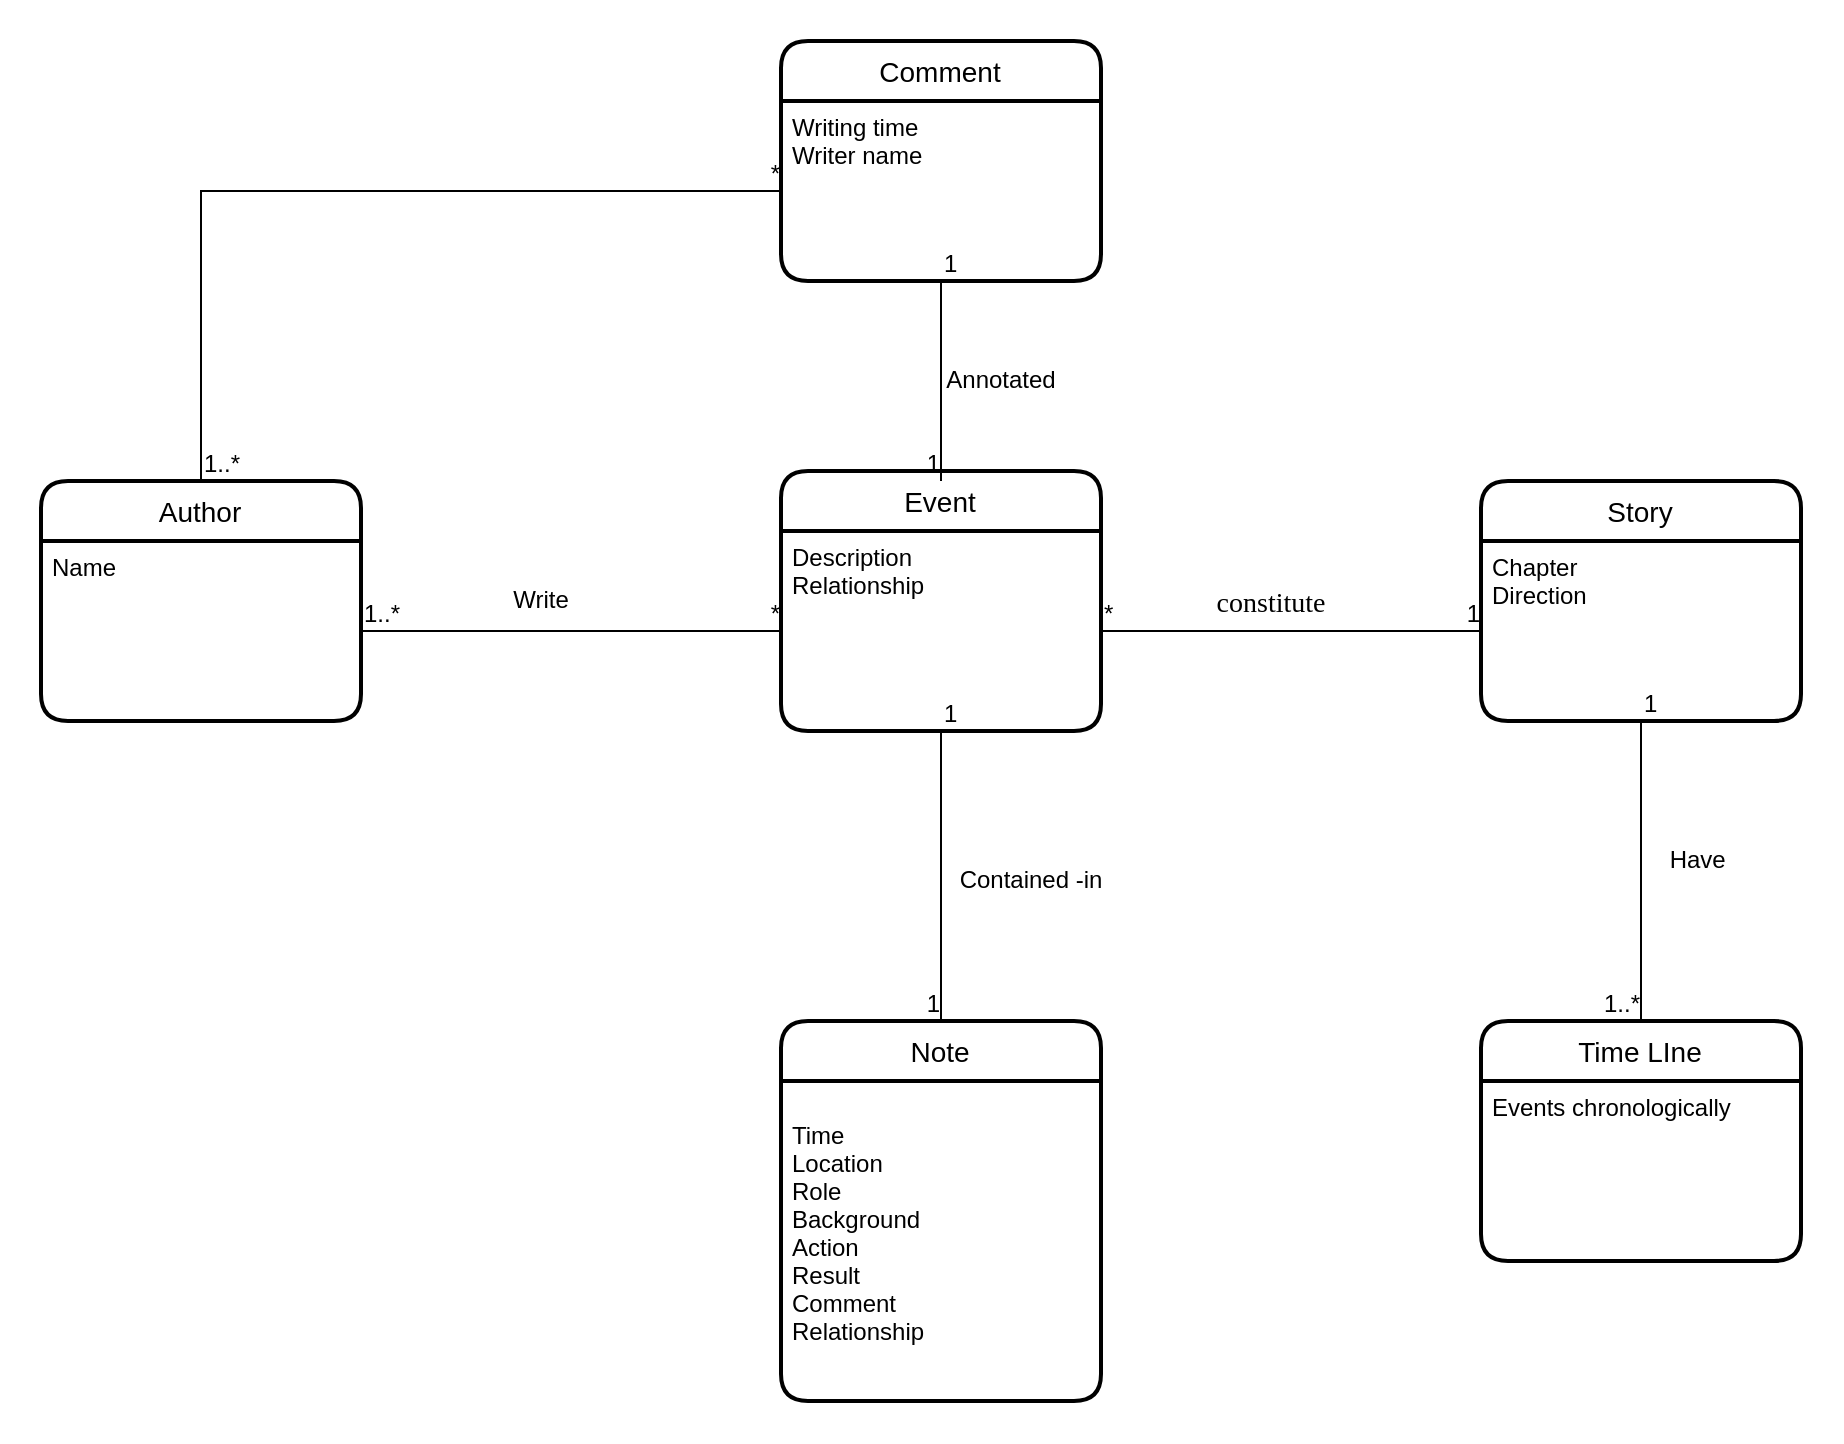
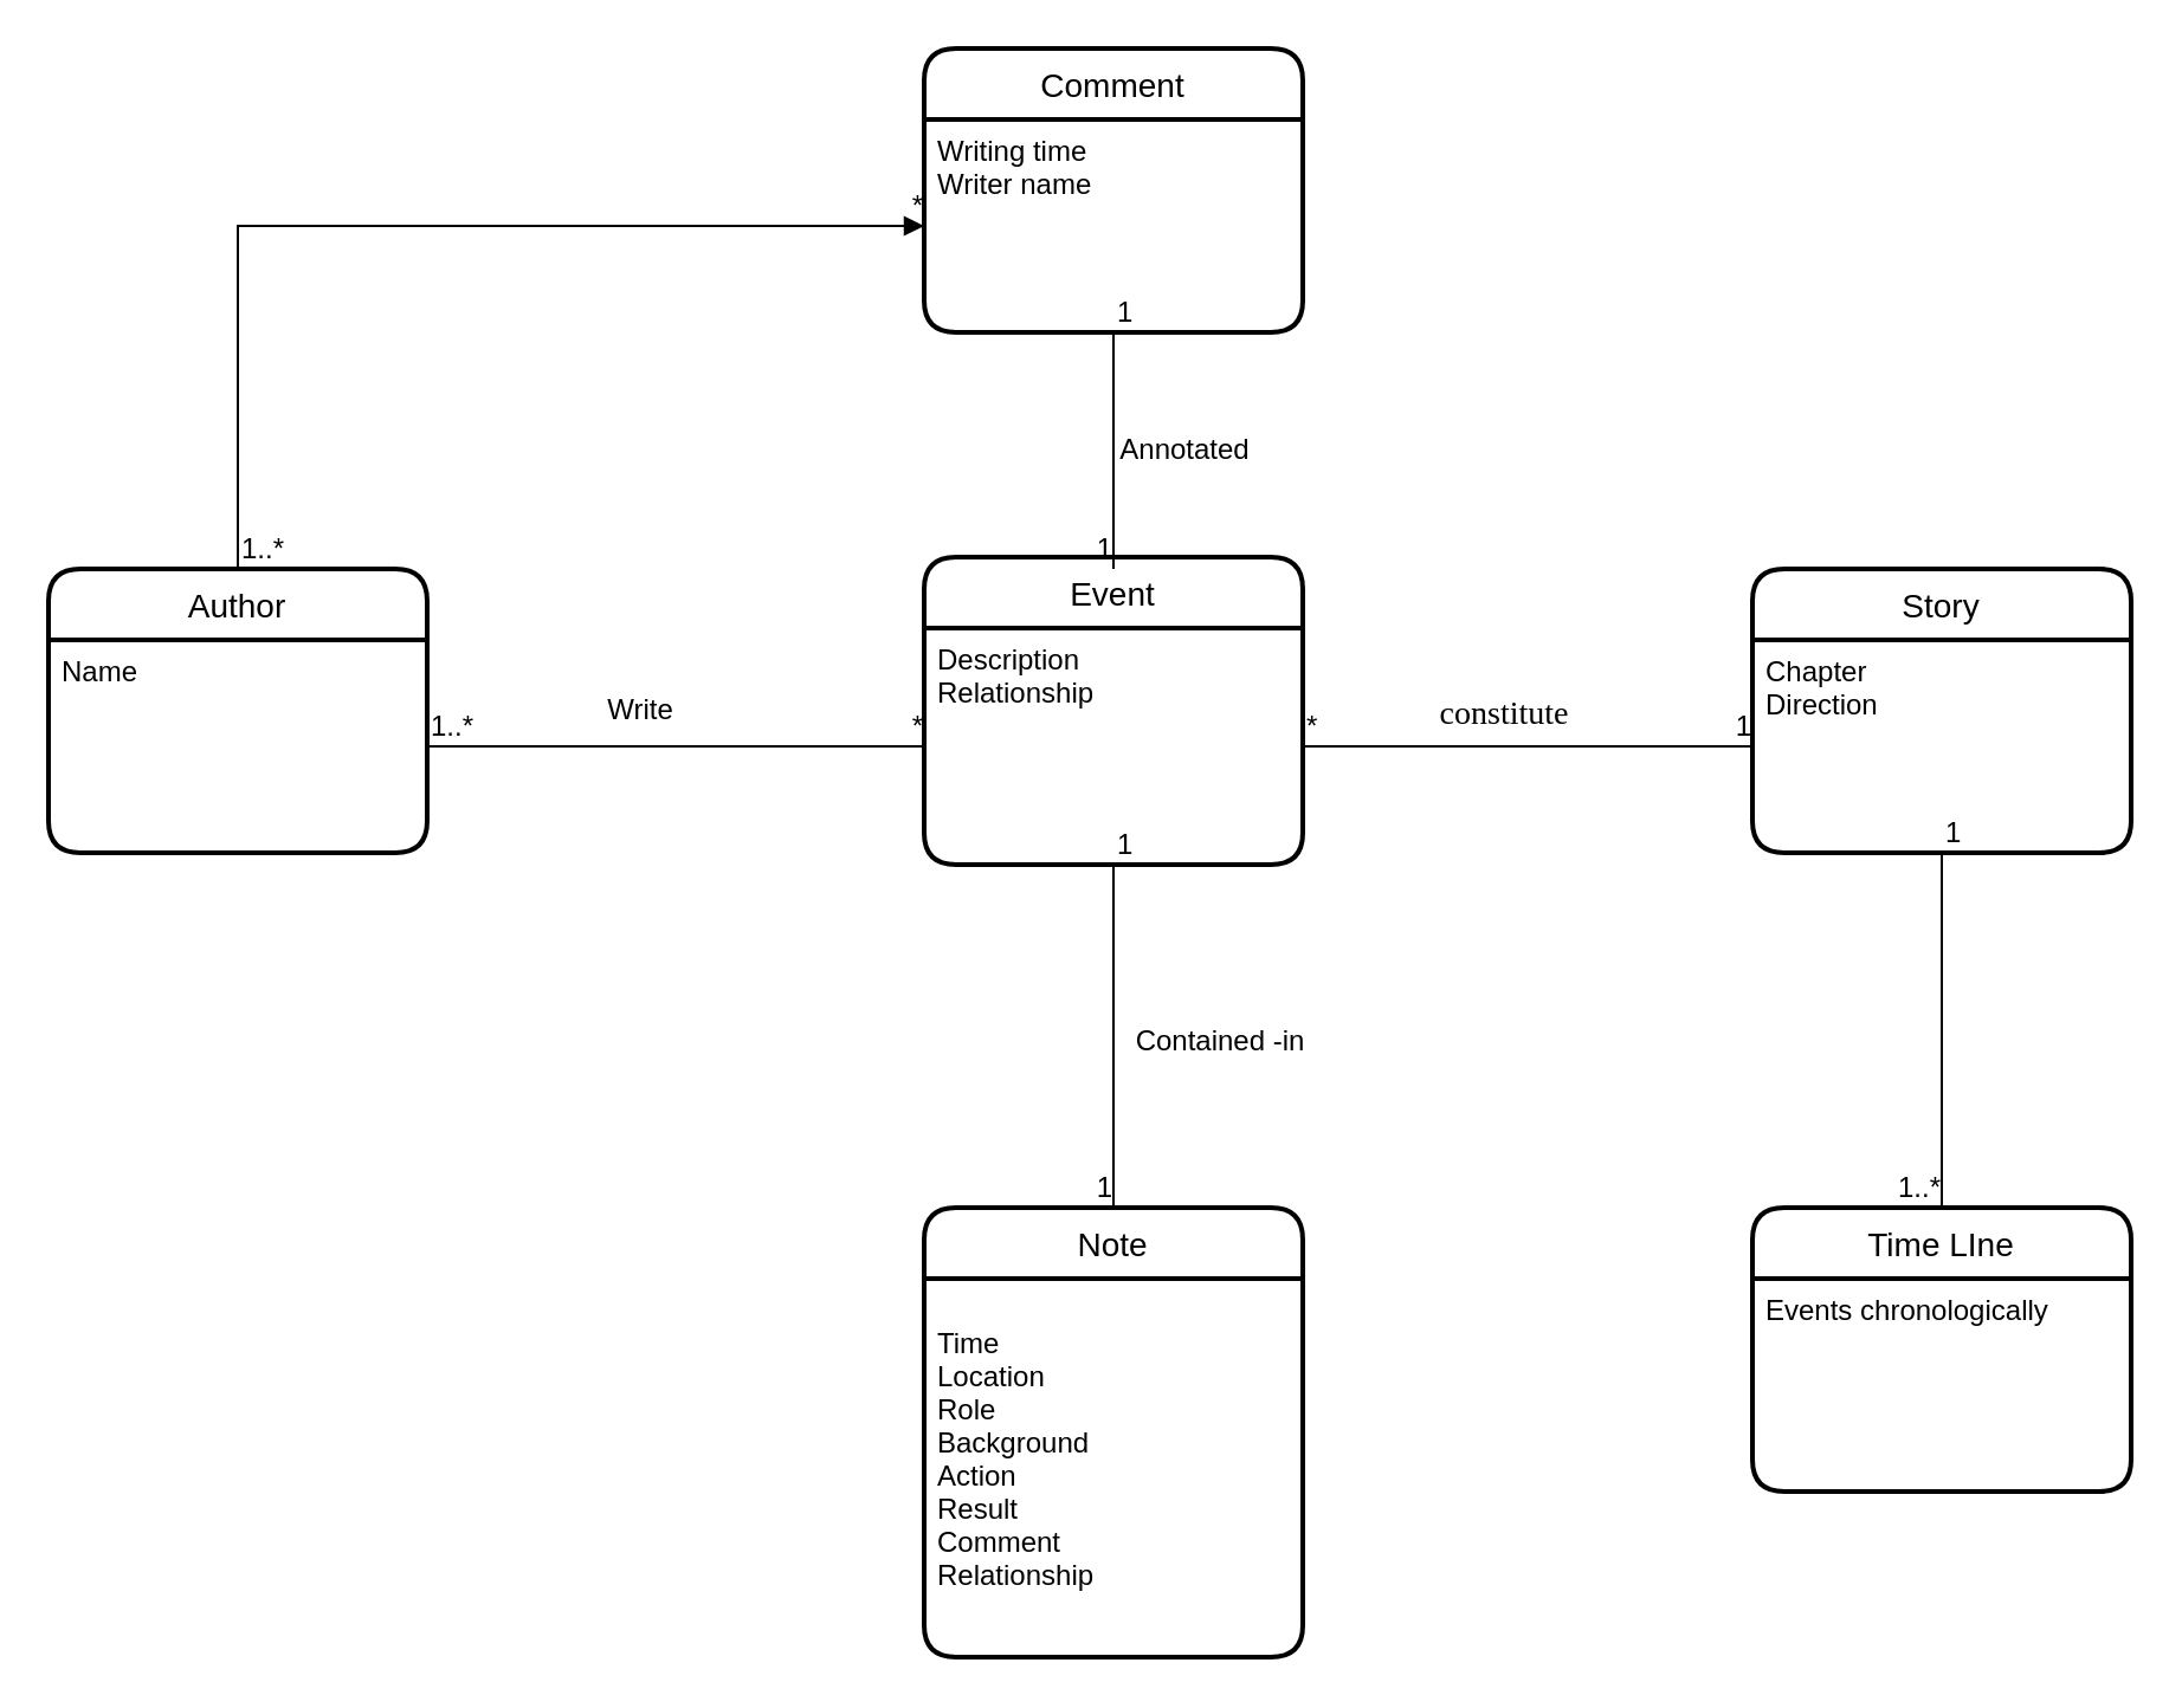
  <mxCell id="0" />
  <mxCell id="1" parent="0" />
  <mxCell id="2" value="Author" style="swimlane;childLayout=stackLayout;horizontal=1;startSize=30;horizontalStack=0;rounded=1;fontSize=14;fontStyle=0;strokeWidth=2;resizeParent=0;resizeLast=1;shadow=0;dashed=0;align=center;" parent="1" vertex="1"><mxGeometry x="20" y="240" width="160" height="120" as="geometry" /></mxCell>
  <mxCell id="3" value="Name&#10;" style="align=left;strokeColor=none;fillColor=none;spacingLeft=4;fontSize=12;verticalAlign=top;resizable=0;rotatable=0;part=1;" parent="2" vertex="1"><mxGeometry y="30" width="160" height="90" as="geometry" /></mxCell>
  <mxCell id="4" value="Event" style="swimlane;childLayout=stackLayout;horizontal=1;startSize=30;horizontalStack=0;rounded=1;fontSize=14;fontStyle=0;strokeWidth=2;resizeParent=0;resizeLast=1;shadow=0;dashed=0;align=center;" parent="1" vertex="1"><mxGeometry x="390" y="235" width="160" height="130" as="geometry" /></mxCell>
  <mxCell id="5" value="Description&#10;Relationship" style="align=left;strokeColor=none;fillColor=none;spacingLeft=4;fontSize=12;verticalAlign=top;resizable=0;rotatable=0;part=1;" parent="4" vertex="1"><mxGeometry y="30" width="160" height="100" as="geometry" /></mxCell>
  <mxCell id="6" value="Story" style="swimlane;childLayout=stackLayout;horizontal=1;startSize=30;horizontalStack=0;rounded=1;fontSize=14;fontStyle=0;strokeWidth=2;resizeParent=0;resizeLast=1;shadow=0;dashed=0;align=center;" parent="1" vertex="1"><mxGeometry x="740" y="240" width="160" height="120" as="geometry" /></mxCell>
  <mxCell id="7" value="Chapter&#10;Direction" style="align=left;strokeColor=none;fillColor=none;spacingLeft=4;fontSize=12;verticalAlign=top;resizable=0;rotatable=0;part=1;" parent="6" vertex="1"><mxGeometry y="30" width="160" height="90" as="geometry" /></mxCell>
  <mxCell id="8" value="Note" style="swimlane;childLayout=stackLayout;horizontal=1;startSize=30;horizontalStack=0;rounded=1;fontSize=14;fontStyle=0;strokeWidth=2;resizeParent=0;resizeLast=1;shadow=0;dashed=0;align=center;" parent="1" vertex="1"><mxGeometry x="390" y="510" width="160" height="190" as="geometry" /></mxCell>
  <mxCell id="9" value="&#10;Time&#10;Location&#10;Role&#10;Background&#10;Action&#10;Result&#10;Comment&#10;Relationship" style="align=left;strokeColor=none;fillColor=none;spacingLeft=4;fontSize=12;verticalAlign=top;resizable=0;rotatable=0;part=1;" parent="8" vertex="1"><mxGeometry y="30" width="160" height="160" as="geometry" /></mxCell>
  <mxCell id="10" value="Time LIne" style="swimlane;childLayout=stackLayout;horizontal=1;startSize=30;horizontalStack=0;rounded=1;fontSize=14;fontStyle=0;strokeWidth=2;resizeParent=0;resizeLast=1;shadow=0;dashed=0;align=center;" parent="1" vertex="1"><mxGeometry x="740" y="510" width="160" height="120" as="geometry" /></mxCell>
  <mxCell id="11" value="Events chronologically" style="align=left;strokeColor=none;fillColor=none;spacingLeft=4;fontSize=12;verticalAlign=top;resizable=0;rotatable=0;part=1;" parent="10" vertex="1"><mxGeometry y="30" width="160" height="90" as="geometry" /></mxCell>
  <mxCell id="12" value="" style="endArrow=none;html=1;rounded=0;exitX=1;exitY=0.5;exitDx=0;exitDy=0;entryX=0;entryY=0.5;entryDx=0;entryDy=0;" parent="1" source="3" target="5" edge="1"><mxGeometry relative="1" as="geometry"><mxPoint x="130" y="420" as="sourcePoint" /><mxPoint x="290" y="420" as="targetPoint" /></mxGeometry></mxCell>
  <mxCell id="13" value="1..*" style="resizable=0;html=1;align=left;verticalAlign=bottom;" parent="12" connectable="0" vertex="1"><mxGeometry x="-1" relative="1" as="geometry" /></mxCell>
  <mxCell id="14" value="*" style="resizable=0;html=1;align=right;verticalAlign=bottom;" parent="12" connectable="0" vertex="1"><mxGeometry x="1" relative="1" as="geometry" /></mxCell>
  <mxCell id="15" value="" style="endArrow=none;html=1;rounded=0;exitX=1;exitY=0.5;exitDx=0;exitDy=0;entryX=0;entryY=0.5;entryDx=0;entryDy=0;" parent="1" source="5" target="7" edge="1"><mxGeometry relative="1" as="geometry"><mxPoint x="550" y="440" as="sourcePoint" /><mxPoint x="760" y="440" as="targetPoint" /></mxGeometry></mxCell>
  <mxCell id="16" value="*" style="resizable=0;html=1;align=left;verticalAlign=bottom;" parent="15" connectable="0" vertex="1"><mxGeometry x="-1" relative="1" as="geometry" /></mxCell>
  <mxCell id="17" value="1" style="resizable=0;html=1;align=right;verticalAlign=bottom;" parent="15" connectable="0" vertex="1"><mxGeometry x="1" relative="1" as="geometry" /></mxCell>
  <mxCell id="18" value="" style="endArrow=none;html=1;rounded=0;exitX=0.5;exitY=1;exitDx=0;exitDy=0;" parent="1" source="5" target="8" edge="1"><mxGeometry relative="1" as="geometry"><mxPoint x="430" y="440" as="sourcePoint" /><mxPoint x="640" y="440" as="targetPoint" /></mxGeometry></mxCell>
  <mxCell id="19" value="1" style="resizable=0;html=1;align=left;verticalAlign=bottom;" parent="18" connectable="0" vertex="1"><mxGeometry x="-1" relative="1" as="geometry" /></mxCell>
  <mxCell id="20" value="1" style="resizable=0;html=1;align=right;verticalAlign=bottom;" parent="18" connectable="0" vertex="1"><mxGeometry x="1" relative="1" as="geometry" /></mxCell>
  <mxCell id="21" value="" style="endArrow=none;html=1;rounded=0;exitX=0.5;exitY=1;exitDx=0;exitDy=0;entryX=0.5;entryY=0;entryDx=0;entryDy=0;" parent="1" source="7" target="10" edge="1"><mxGeometry relative="1" as="geometry"><mxPoint x="829" y="400" as="sourcePoint" /><mxPoint x="829" y="545" as="targetPoint" /></mxGeometry></mxCell>
  <mxCell id="22" value="1" style="resizable=0;html=1;align=left;verticalAlign=bottom;" parent="21" connectable="0" vertex="1"><mxGeometry x="-1" relative="1" as="geometry" /></mxCell>
  <mxCell id="23" value="1..*" style="resizable=0;html=1;align=right;verticalAlign=bottom;" parent="21" connectable="0" vertex="1"><mxGeometry x="1" relative="1" as="geometry" /></mxCell>
  <mxCell id="24" value="Comment" style="swimlane;childLayout=stackLayout;horizontal=1;startSize=30;horizontalStack=0;rounded=1;fontSize=14;fontStyle=0;strokeWidth=2;resizeParent=0;resizeLast=1;shadow=0;dashed=0;align=center;" parent="1" vertex="1"><mxGeometry x="390" y="20" width="160" height="120" as="geometry" /></mxCell>
  <mxCell id="25" value="Writing time&#10;Writer name&#10;" style="align=left;strokeColor=none;fillColor=none;spacingLeft=4;fontSize=12;verticalAlign=top;resizable=0;rotatable=0;part=1;" parent="24" vertex="1"><mxGeometry y="30" width="160" height="90" as="geometry" /></mxCell>
  <mxCell id="26" value="" style="endArrow=none;html=1;rounded=0;exitX=0.5;exitY=1;exitDx=0;exitDy=0;" parent="1" source="25" edge="1"><mxGeometry relative="1" as="geometry"><mxPoint x="469.5" y="190" as="sourcePoint" /><mxPoint x="470" y="240" as="targetPoint" /></mxGeometry></mxCell>
  <mxCell id="27" value="1" style="resizable=0;html=1;align=left;verticalAlign=bottom;" parent="26" connectable="0" vertex="1"><mxGeometry x="-1" relative="1" as="geometry" /></mxCell>
  <mxCell id="28" value="1" style="resizable=0;html=1;align=right;verticalAlign=bottom;" parent="26" connectable="0" vertex="1"><mxGeometry x="1" relative="1" as="geometry" /></mxCell>
- <mxCell id="29" value="" style="endArrow=none;html=1;rounded=0;exitX=0.5;exitY=0;exitDx=0;exitDy=0;entryX=0;entryY=0.5;entryDx=0;entryDy=0;" parent="1" source="2" target="25" edge="1"><mxGeometry relative="1" as="geometry"><mxPoint x="120" y="120" as="sourcePoint" /><mxPoint x="330" y="120" as="targetPoint" /><Array as="points"><mxPoint x="100" y="95" /></Array></mxGeometry></mxCell>
+ <mxCell id="29" value="" style="endArrow=block;html=1;rounded=0;exitX=0.5;exitY=0;exitDx=0;exitDy=0;entryX=0;entryY=0.5;entryDx=0;entryDy=0;" parent="1" source="2" target="25" edge="1"><mxGeometry relative="1" as="geometry"><mxPoint x="120" y="120" as="sourcePoint" /><mxPoint x="330" y="120" as="targetPoint" /><Array as="points"><mxPoint x="100" y="95" /></Array></mxGeometry></mxCell>
  <mxCell id="30" value="1..*" style="resizable=0;html=1;align=left;verticalAlign=bottom;" parent="29" connectable="0" vertex="1"><mxGeometry x="-1" relative="1" as="geometry" /></mxCell>
  <mxCell id="31" value="*" style="resizable=0;html=1;align=right;verticalAlign=bottom;" parent="29" connectable="0" vertex="1"><mxGeometry x="1" relative="1" as="geometry" /></mxCell>
  <mxCell id="32" value="Write" style="text;html=1;align=center;verticalAlign=middle;resizable=0;points=[];autosize=1;strokeColor=none;" parent="1" vertex="1"><mxGeometry x="250" y="290" width="40" height="20" as="geometry" /></mxCell>
  <mxCell id="33" value="Contained -in" style="text;html=1;align=center;verticalAlign=middle;resizable=0;points=[];autosize=1;strokeColor=none;" parent="1" vertex="1"><mxGeometry x="470" y="430" width="90" height="20" as="geometry" /></mxCell>
- <mxCell id="34" value="Have&amp;nbsp;" style="text;html=1;align=center;verticalAlign=middle;resizable=0;points=[];autosize=1;strokeColor=none;" parent="1" vertex="1"><mxGeometry x="825" y="420" width="50" height="20" as="geometry" /></mxCell>
  <mxCell id="35" value="Annotated" style="text;html=1;align=center;verticalAlign=middle;resizable=0;points=[];autosize=1;strokeColor=none;" parent="1" vertex="1"><mxGeometry x="465" y="180" width="70" height="20" as="geometry" /></mxCell>
  <mxCell id="36" value="&lt;span lang=&quot;EN-US&quot; style=&quot;font-size: 10.5pt ; font-family: &amp;#34;dengxian&amp;#34;&quot;&gt;constitute&lt;/span&gt;&lt;span style=&quot;font-size: medium&quot;&gt;&lt;/span&gt;" style="text;html=1;align=center;verticalAlign=middle;resizable=0;points=[];autosize=1;strokeColor=none;" parent="1" vertex="1"><mxGeometry x="600" y="290" width="70" height="20" as="geometry" /></mxCell>
